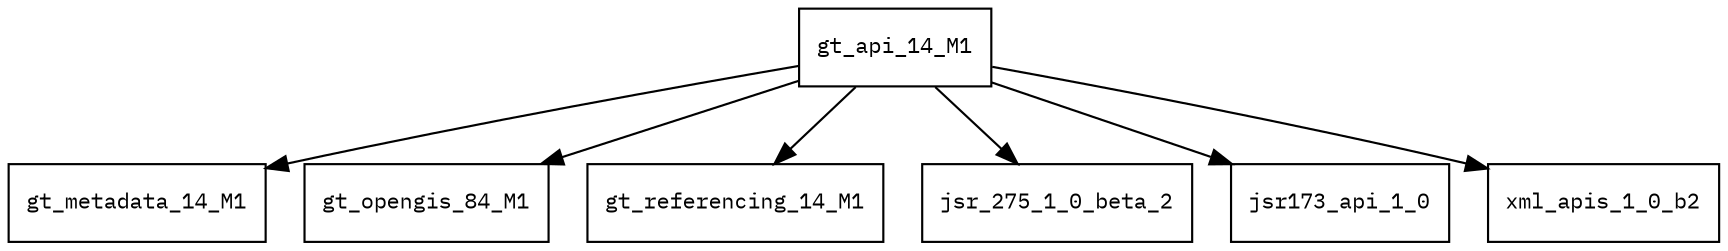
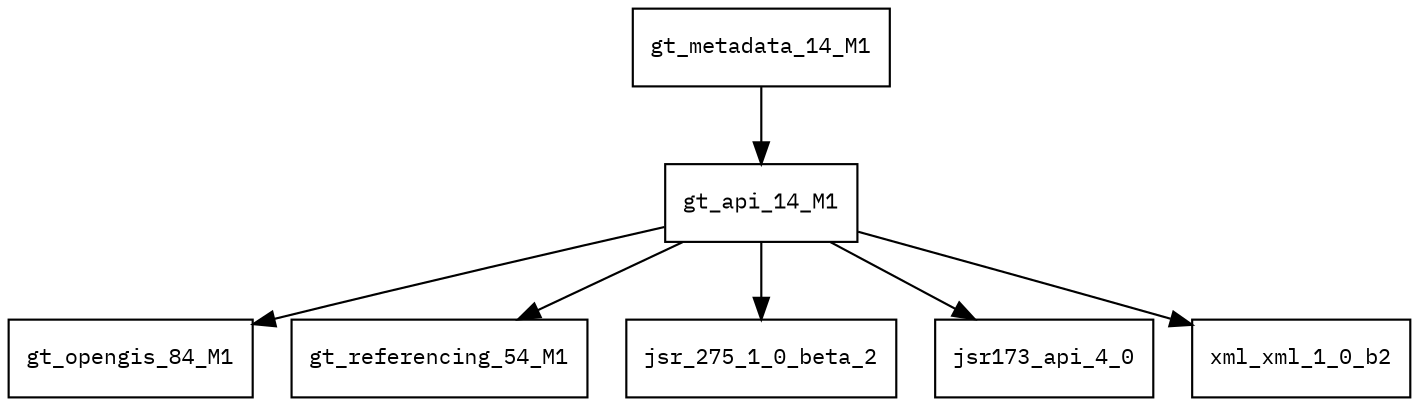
  digraph {
    fontname="IBM Plex Mono"
    node [fontname="IBM Plex Mono" fontsize=10.0 shape=box]
    edge [fontname="IBM Plex Mono"]
    gt_api_14_M1
    gt_metadata_14_M1
    n3 [label=gt_opengis_84_M1]
-   gt_referencing_14_M1
+   gt_referencing_14_M1 [label=gt_referencing_54_M1]
    jsr_275_1_0_beta_2
-   jsr173_api_1_0
-   xml_apis_1_0_b2
-   gt_api_14_M1 -> gt_metadata_14_M1
+   jsr173_api_1_0 [label=jsr173_api_4_0]
+   xml_apis_1_0_b2 [label=xml_xml_1_0_b2]
+   gt_metadata_14_M1 -> gt_api_14_M1
    gt_api_14_M1 -> n3
    gt_api_14_M1 -> gt_referencing_14_M1
    gt_api_14_M1 -> jsr_275_1_0_beta_2
    gt_api_14_M1 -> jsr173_api_1_0
    gt_api_14_M1 -> xml_apis_1_0_b2
  }
